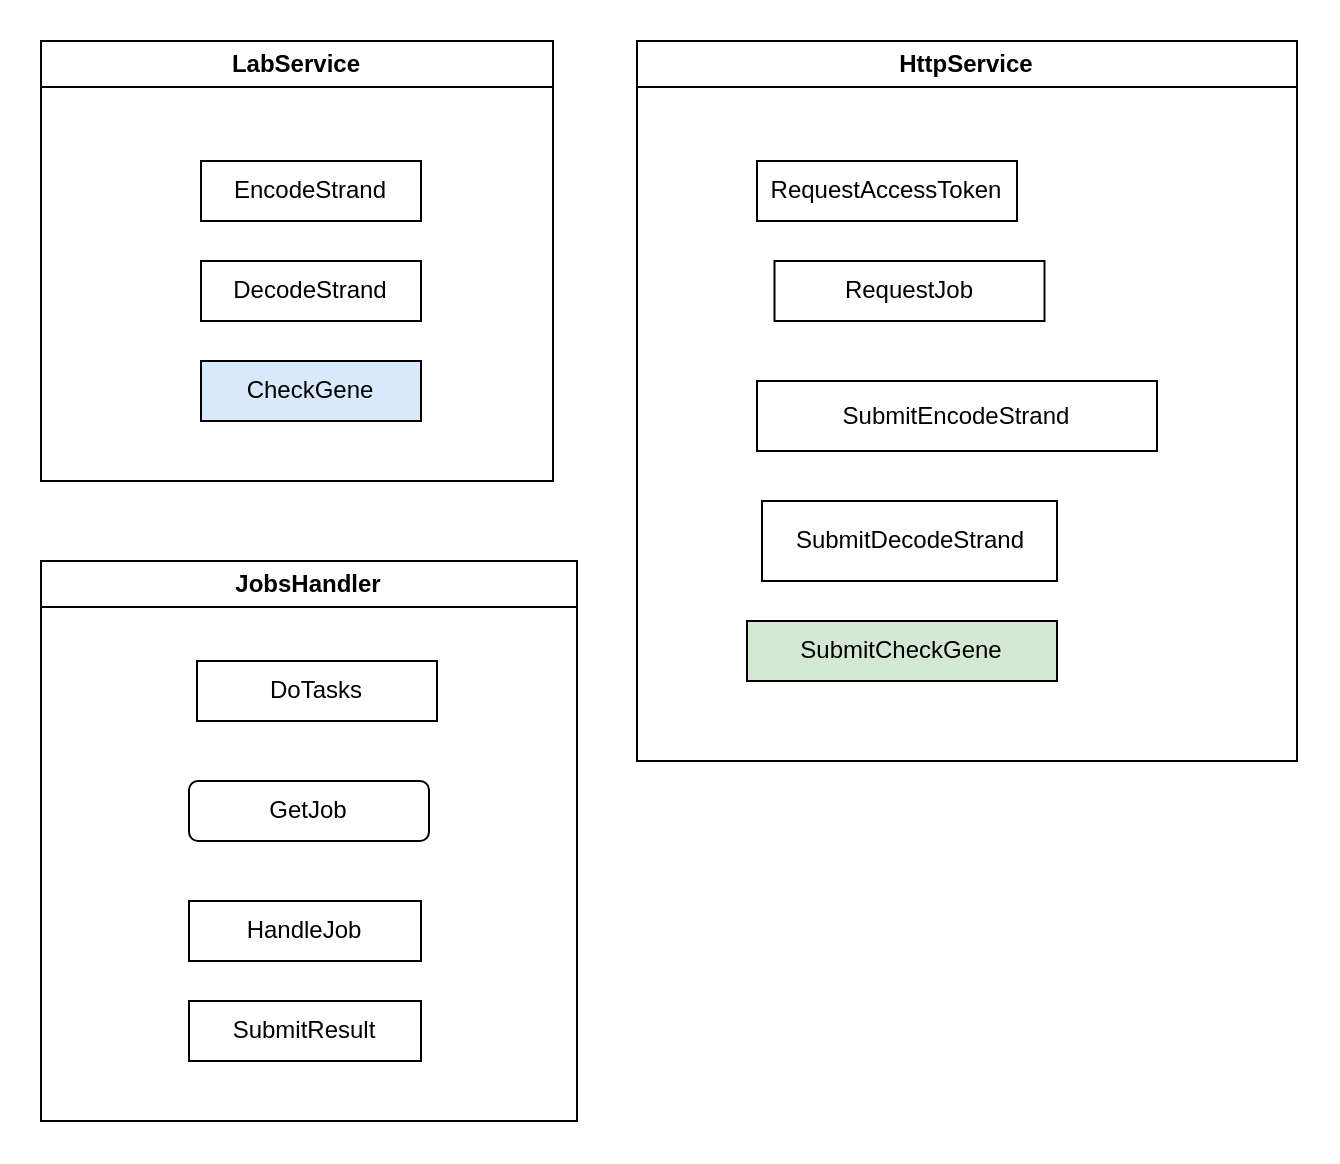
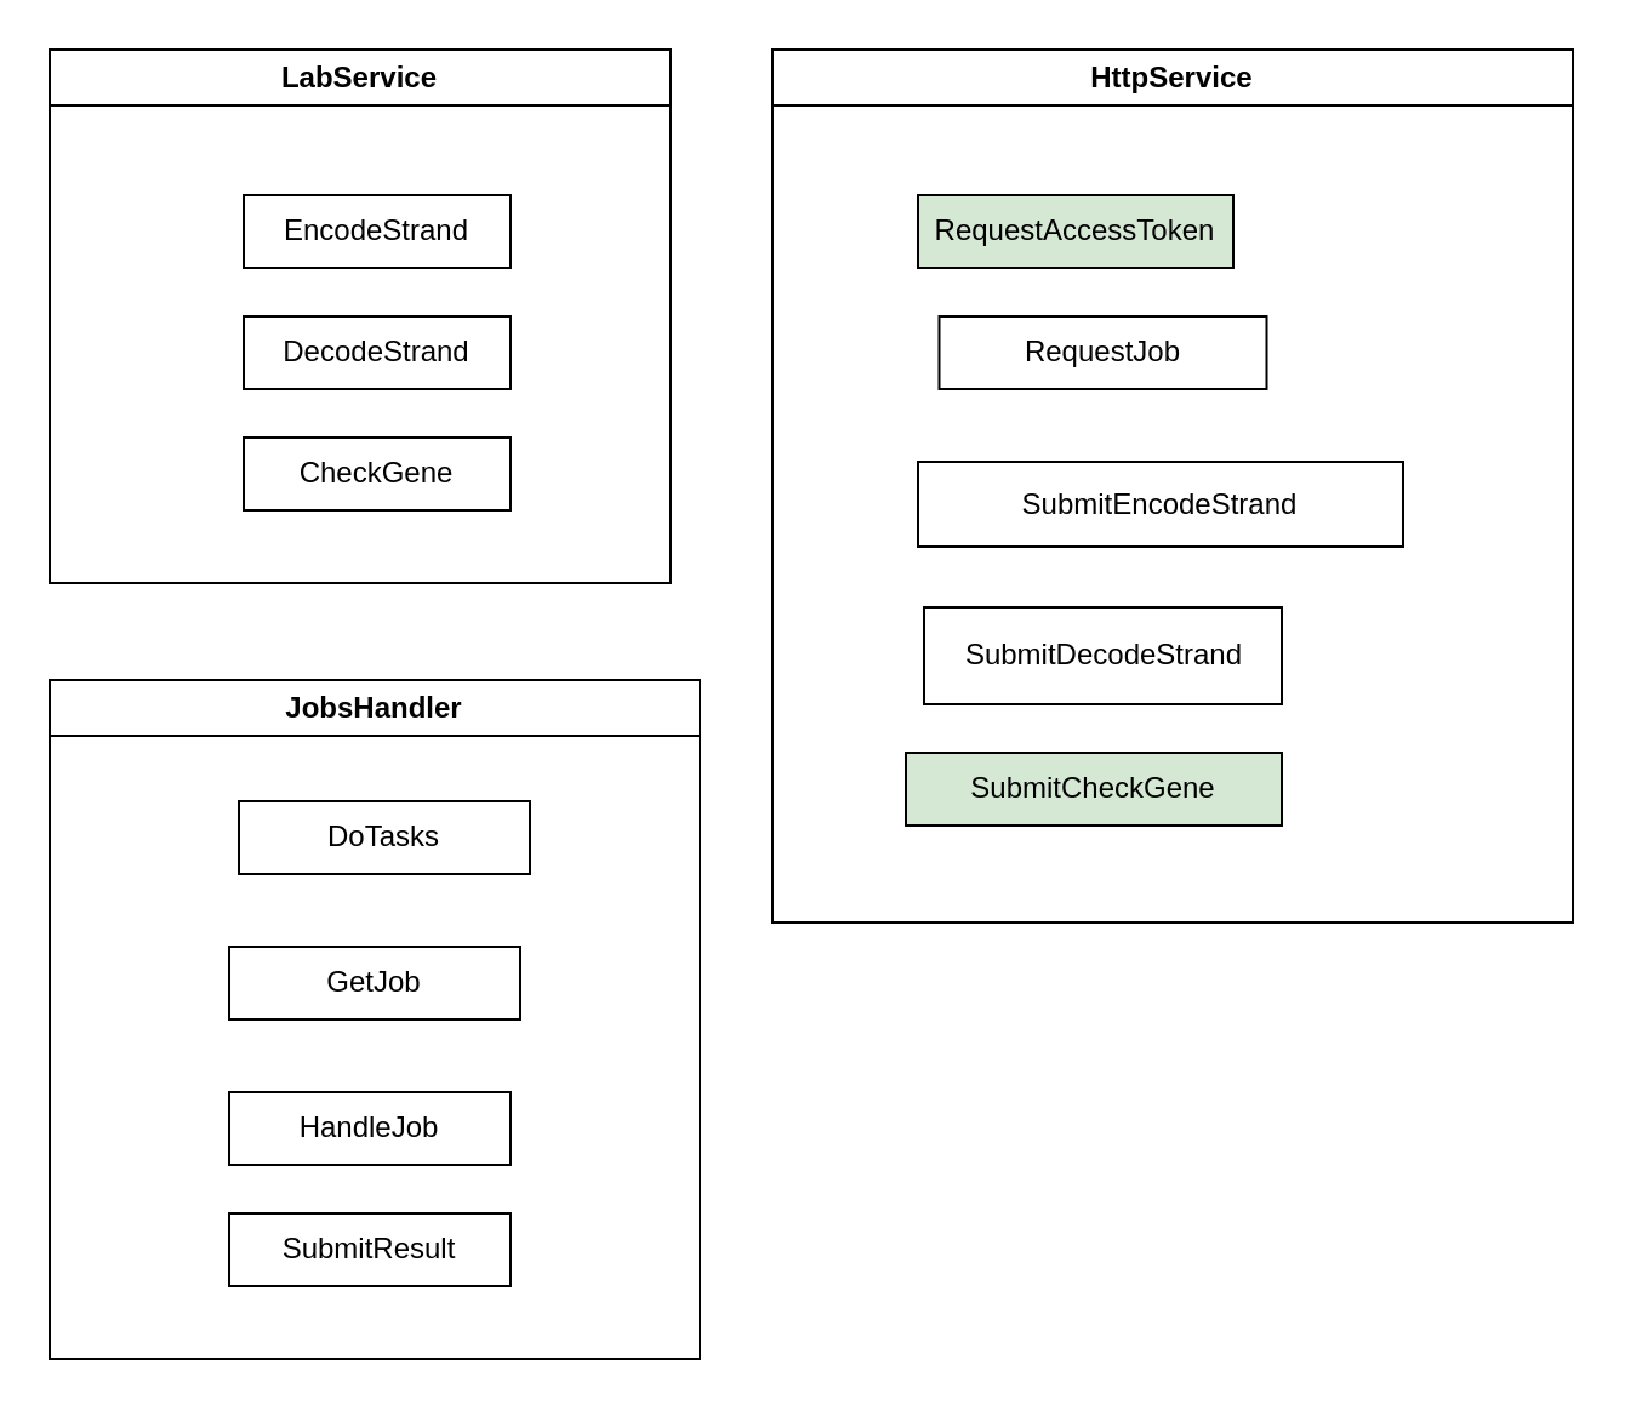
  <mxCell id="0" />
  <mxCell id="1" parent="0" />
  <mxCell id="2" value="LabService" style="swimlane;whiteSpace=wrap;html=1;" vertex="1" parent="1"><mxGeometry x="20" y="20" width="256" height="220" as="geometry" /></mxCell>
  <mxCell id="3" value="EncodeStrand" style="rounded=0;whiteSpace=wrap;html=1;" vertex="1" parent="2"><mxGeometry x="80" y="60" width="110" height="30" as="geometry" /></mxCell>
  <mxCell id="4" value="DecodeStrand" style="rounded=0;whiteSpace=wrap;html=1;" vertex="1" parent="2"><mxGeometry x="80" y="110" width="110" height="30" as="geometry" /></mxCell>
- <mxCell id="5" value="CheckGene" style="rounded=0;whiteSpace=wrap;html=1;fillColor=#dae8fc;" vertex="1" parent="2"><mxGeometry x="80" y="160" width="110" height="30" as="geometry" /></mxCell>
+ <mxCell id="5" value="CheckGene" style="rounded=0;whiteSpace=wrap;html=1;" vertex="1" parent="2"><mxGeometry x="80" y="160" width="110" height="30" as="geometry" /></mxCell>
  <mxCell id="6" value="HttpService" style="swimlane;whiteSpace=wrap;html=1;" vertex="1" parent="1"><mxGeometry x="318" y="20" width="330" height="360" as="geometry" /></mxCell>
- <mxCell id="7" value="RequestAccessToken" style="rounded=0;whiteSpace=wrap;html=1;" vertex="1" parent="6"><mxGeometry x="60" y="60" width="130" height="30" as="geometry" /></mxCell>
+ <mxCell id="7" value="RequestAccessToken" style="rounded=0;whiteSpace=wrap;html=1;fillColor=#d5e8d4;" vertex="1" parent="6"><mxGeometry x="60" y="60" width="130" height="30" as="geometry" /></mxCell>
  <mxCell id="8" value="RequestJob" style="rounded=0;whiteSpace=wrap;html=1;" vertex="1" parent="6"><mxGeometry x="68.75" y="110" width="135" height="30" as="geometry" /></mxCell>
  <mxCell id="9" value="SubmitEncodeStrand" style="rounded=0;whiteSpace=wrap;html=1;" vertex="1" parent="6"><mxGeometry x="60" y="170" width="200" height="35" as="geometry" /></mxCell>
  <mxCell id="10" value="SubmitDecodeStrand" style="rounded=0;whiteSpace=wrap;html=1;" vertex="1" parent="6"><mxGeometry x="62.5" y="230" width="147.5" height="40" as="geometry" /></mxCell>
  <mxCell id="11" value="SubmitCheckGene" style="rounded=0;whiteSpace=wrap;html=1;fillColor=#d5e8d4;" vertex="1" parent="6"><mxGeometry x="55" y="290" width="155" height="30" as="geometry" /></mxCell>
  <mxCell id="12" value="JobsHandler" style="swimlane;whiteSpace=wrap;html=1;" vertex="1" parent="1"><mxGeometry x="20" y="280" width="268" height="280" as="geometry" /></mxCell>
- <mxCell id="13" value="GetJob" style="whiteSpace=wrap;html=1;rounded=1;" vertex="1" parent="12"><mxGeometry x="74" y="110" width="120" height="30" as="geometry" /></mxCell>
+ <mxCell id="13" value="GetJob" style="rounded=0;whiteSpace=wrap;html=1;" vertex="1" parent="12"><mxGeometry x="74" y="110" width="120" height="30" as="geometry" /></mxCell>
  <mxCell id="14" value="HandleJob" style="rounded=0;whiteSpace=wrap;html=1;" vertex="1" parent="12"><mxGeometry x="74" y="170" width="116" height="30" as="geometry" /></mxCell>
  <mxCell id="15" value="SubmitResult" style="rounded=0;whiteSpace=wrap;html=1;" vertex="1" parent="12"><mxGeometry x="74" y="220" width="116" height="30" as="geometry" /></mxCell>
  <mxCell id="16" value="DoTasks" style="rounded=0;whiteSpace=wrap;html=1;" vertex="1" parent="12"><mxGeometry x="78" y="50" width="120" height="30" as="geometry" /></mxCell>
